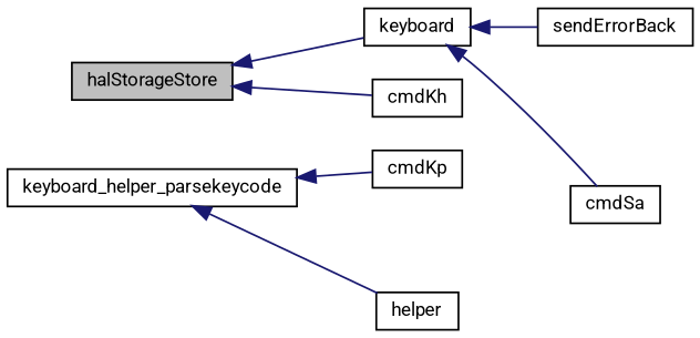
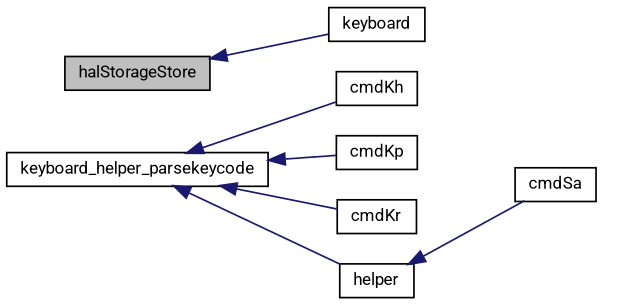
  digraph {
    fontname=Roboto
    rankdir=LR
    node [color=black fillcolor=white fontname=Roboto fontsize=10 shape=record style=filled]
    edge [color=midnightblue dir=back fontname=Roboto fontsize=10 labelfontname=Helvetica labelfontsize=10 style=solid]
    n1 [fillcolor=grey75 fontcolor=black height=0.2 label=halStorageStore width=0.4]
    n2 [height=0.2 label=keyboard width=0.4]
    n3 [height=0.2 label=cmdSa width=0.4]
-   n4 [height=0.2 label=sendErrorBack width=0.4]
    n5 [height=0.2 label=keyboard_helper_parsekeycode width=0.4]
    n6 [height=0.2 label=cmdKh width=0.4]
    n7 [height=0.2 label=cmdKp width=0.4]
+   n8 [height=0.2 label=cmdKr width=0.4]
    n9 [height=0.2 label=helper width=0.4]
    n1 -> n2
-   n2 -> n3
-   n2 -> n4
-   n1 -> n6
+   n9 -> n3
+   n5 -> n6
    n5 -> n7
+   n5 -> n8
    n5 -> n9
  }
